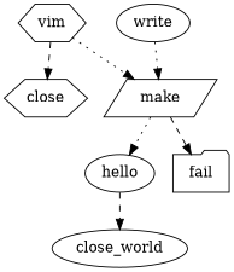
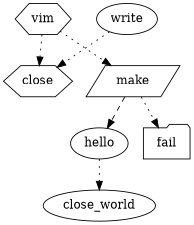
  digraph {
    node [shape=ellipse]
    edge [style=dashed]
    vim [shape=hexagon]
    close [shape=hexagon]
    make [shape=parallelogram]
    write
    n5 [label=hello]
    fail [shape=folder]
    n7 [label=close_world]
-   vim -> close
+   vim -> close [style=dotted]
    vim -> make [style=dotted]
-   make -> n5 [style=dotted]
-   make -> fail
-   write -> make [style=dotted]
-   n5 -> n7
+   make -> n5
+   make -> fail [style=dotted]
+   write -> close [style=dotted]
+   n5 -> n7 [style=dotted]
  }
